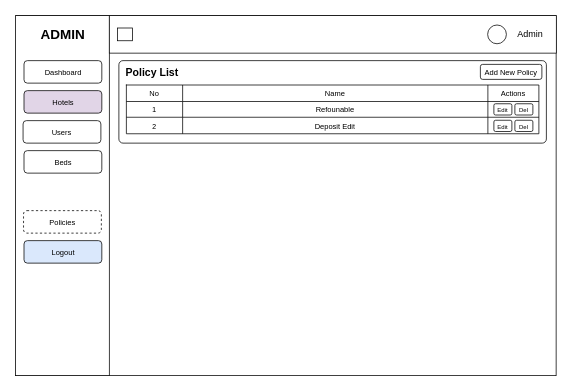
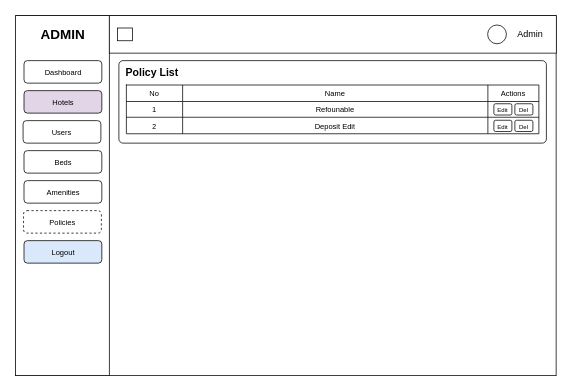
  <mxCell id="0" />
  <mxCell id="1" parent="0" />
  <mxCell id="2" value="" style="rounded=0;whiteSpace=wrap;html=1;" parent="1" vertex="1"><mxGeometry x="21" y="20" width="720" height="480" as="geometry" /></mxCell>
  <mxCell id="3" value="" style="rounded=0;whiteSpace=wrap;html=1;" parent="1" vertex="1"><mxGeometry x="20.25" y="20" width="125" height="480" as="geometry" /></mxCell>
  <mxCell id="4" value="" style="rounded=0;whiteSpace=wrap;html=1;" parent="1" vertex="1"><mxGeometry x="145.25" y="20" width="596" height="50" as="geometry" /></mxCell>
  <mxCell id="5" value="ADMIN" style="text;html=1;align=center;verticalAlign=middle;whiteSpace=wrap;rounded=0;fontSize=18;fontStyle=1" parent="1" vertex="1"><mxGeometry x="31.5" y="30" width="102.5" height="30" as="geometry" /></mxCell>
  <mxCell id="6" value="" style="group" parent="1" vertex="1" connectable="0"><mxGeometry x="604" y="30" width="132" height="30" as="geometry" /></mxCell>
  <mxCell id="7" value="" style="ellipse;whiteSpace=wrap;html=1;aspect=fixed;" parent="6" vertex="1"><mxGeometry x="45.692" y="2.5" width="25" height="25" as="geometry" /></mxCell>
  <mxCell id="8" value="Admin" style="text;html=1;align=center;verticalAlign=middle;resizable=0;points=[];autosize=1;strokeColor=none;fillColor=none;" parent="6" vertex="1"><mxGeometry x="71.997" width="60" height="30" as="geometry" /></mxCell>
  <mxCell id="9" value="" style="rounded=0;whiteSpace=wrap;html=1;" parent="1" vertex="1"><mxGeometry x="156" y="36.5" width="20" height="17" as="geometry" /></mxCell>
  <mxCell id="10" value="Dashboard" style="rounded=1;whiteSpace=wrap;html=1;fontSize=10;" parent="1" vertex="1"><mxGeometry x="31.5" y="80" width="103.75" height="30" as="geometry" /></mxCell>
  <mxCell id="11" value="&lt;font style=&quot;font-size: 10px;&quot;&gt;Hotels&lt;/font&gt;" style="rounded=1;whiteSpace=wrap;html=1;fillColor=#e1d5e7;" parent="1" vertex="1"><mxGeometry x="31.5" y="120" width="103.75" height="30" as="geometry" /></mxCell>
  <mxCell id="12" value="&lt;font style=&quot;font-size: 10px;&quot;&gt;Users&lt;/font&gt;" style="rounded=1;whiteSpace=wrap;html=1;" parent="1" vertex="1"><mxGeometry x="30.25" y="160" width="103.75" height="30" as="geometry" /></mxCell>
+ <mxCell id="13" value="&lt;font style=&quot;font-size: 10px;&quot;&gt;Amenities&lt;/font&gt;" style="rounded=1;whiteSpace=wrap;html=1;" parent="1" vertex="1"><mxGeometry x="31.5" y="240" width="103.75" height="30" as="geometry" /></mxCell>
  <mxCell id="14" value="&lt;font style=&quot;font-size: 10px;&quot;&gt;Beds&lt;/font&gt;" style="rounded=1;whiteSpace=wrap;html=1;" parent="1" vertex="1"><mxGeometry x="31.5" y="200" width="103.75" height="30" as="geometry" /></mxCell>
  <mxCell id="15" value="&lt;font style=&quot;font-size: 10px;&quot;&gt;Policies&lt;/font&gt;" style="rounded=1;whiteSpace=wrap;html=1;dashed=1;" parent="1" vertex="1"><mxGeometry x="30.88" y="280" width="103.75" height="30" as="geometry" /></mxCell>
  <mxCell id="16" value="&lt;font style=&quot;font-size: 10px;&quot;&gt;Logout&lt;/font&gt;" style="rounded=1;whiteSpace=wrap;html=1;fillColor=#dae8fc;" parent="1" vertex="1"><mxGeometry x="31.5" y="320" width="103.75" height="30" as="geometry" /></mxCell>
  <mxCell id="17" value="" style="rounded=1;whiteSpace=wrap;html=1;arcSize=5;" parent="1" vertex="1"><mxGeometry x="158" y="80" width="570" height="110" as="geometry" /></mxCell>
  <mxCell id="18" value="&lt;font style=&quot;font-size: 14px;&quot;&gt;&lt;b&gt;Policy List&lt;/b&gt;&lt;/font&gt;" style="text;html=1;align=center;verticalAlign=middle;resizable=0;points=[];autosize=1;strokeColor=none;fillColor=none;" parent="1" vertex="1"><mxGeometry x="158" y="81" width="88" height="29" as="geometry" /></mxCell>
  <mxCell id="19" value="" style="shape=table;startSize=0;container=1;collapsible=0;childLayout=tableLayout;fontSize=10;" parent="1" vertex="1"><mxGeometry x="168" y="112.5" width="550" height="65" as="geometry" /></mxCell>
  <mxCell id="20" value="" style="shape=tableRow;horizontal=0;startSize=0;swimlaneHead=0;swimlaneBody=0;strokeColor=inherit;top=0;left=0;bottom=0;right=0;collapsible=0;dropTarget=0;fillColor=none;points=[[0,0.5],[1,0.5]];portConstraint=eastwest;fontSize=10;" parent="19" vertex="1"><mxGeometry width="550" height="22" as="geometry" /></mxCell>
  <mxCell id="21" value="No" style="shape=partialRectangle;html=1;whiteSpace=wrap;connectable=0;strokeColor=inherit;overflow=hidden;fillColor=none;top=0;left=0;bottom=0;right=0;pointerEvents=1;fontSize=10;" parent="20" vertex="1"><mxGeometry width="75" height="22" as="geometry"><mxRectangle width="75" height="22" as="alternateBounds" /></mxGeometry></mxCell>
  <mxCell id="22" value="Name" style="shape=partialRectangle;html=1;whiteSpace=wrap;connectable=0;strokeColor=inherit;overflow=hidden;fillColor=none;top=0;left=0;bottom=0;right=0;pointerEvents=1;fontSize=10;" parent="20" vertex="1"><mxGeometry x="75" width="407" height="22" as="geometry"><mxRectangle width="407" height="22" as="alternateBounds" /></mxGeometry></mxCell>
  <mxCell id="23" value="Actions" style="shape=partialRectangle;html=1;whiteSpace=wrap;connectable=0;strokeColor=inherit;overflow=hidden;fillColor=none;top=0;left=0;bottom=0;right=0;pointerEvents=1;fontSize=10;" parent="20" vertex="1"><mxGeometry x="482" width="68" height="22" as="geometry"><mxRectangle width="68" height="22" as="alternateBounds" /></mxGeometry></mxCell>
  <mxCell id="24" value="" style="shape=tableRow;horizontal=0;startSize=0;swimlaneHead=0;swimlaneBody=0;strokeColor=inherit;top=0;left=0;bottom=0;right=0;collapsible=0;dropTarget=0;fillColor=none;points=[[0,0.5],[1,0.5]];portConstraint=eastwest;fontSize=10;" parent="19" vertex="1"><mxGeometry y="22" width="550" height="21" as="geometry" /></mxCell>
  <mxCell id="25" value="1" style="shape=partialRectangle;html=1;whiteSpace=wrap;connectable=0;strokeColor=inherit;overflow=hidden;fillColor=none;top=0;left=0;bottom=0;right=0;pointerEvents=1;fontSize=10;" parent="24" vertex="1"><mxGeometry width="75" height="21" as="geometry"><mxRectangle width="75" height="21" as="alternateBounds" /></mxGeometry></mxCell>
  <mxCell id="26" value="Refounable" style="shape=partialRectangle;html=1;whiteSpace=wrap;connectable=0;strokeColor=inherit;overflow=hidden;fillColor=none;top=0;left=0;bottom=0;right=0;pointerEvents=1;fontSize=10;" parent="24" vertex="1"><mxGeometry x="75" width="407" height="21" as="geometry"><mxRectangle width="407" height="21" as="alternateBounds" /></mxGeometry></mxCell>
  <mxCell id="27" value="" style="shape=partialRectangle;html=1;whiteSpace=wrap;connectable=0;strokeColor=inherit;overflow=hidden;fillColor=none;top=0;left=0;bottom=0;right=0;pointerEvents=1;fontSize=10;" parent="24" vertex="1"><mxGeometry x="482" width="68" height="21" as="geometry"><mxRectangle width="68" height="21" as="alternateBounds" /></mxGeometry></mxCell>
  <mxCell id="28" value="" style="shape=tableRow;horizontal=0;startSize=0;swimlaneHead=0;swimlaneBody=0;strokeColor=inherit;top=0;left=0;bottom=0;right=0;collapsible=0;dropTarget=0;fillColor=none;points=[[0,0.5],[1,0.5]];portConstraint=eastwest;fontSize=10;" parent="19" vertex="1"><mxGeometry y="43" width="550" height="22" as="geometry" /></mxCell>
  <mxCell id="29" value="2" style="shape=partialRectangle;html=1;whiteSpace=wrap;connectable=0;strokeColor=inherit;overflow=hidden;fillColor=none;top=0;left=0;bottom=0;right=0;pointerEvents=1;fontSize=10;" parent="28" vertex="1"><mxGeometry width="75" height="22" as="geometry"><mxRectangle width="75" height="22" as="alternateBounds" /></mxGeometry></mxCell>
  <mxCell id="30" value="&lt;span style=&quot;color: rgb(0, 0, 0);&quot;&gt;Deposit Edit&lt;/span&gt;" style="shape=partialRectangle;html=1;whiteSpace=wrap;connectable=0;strokeColor=inherit;overflow=hidden;fillColor=none;top=0;left=0;bottom=0;right=0;pointerEvents=1;fontSize=10;" parent="28" vertex="1"><mxGeometry x="75" width="407" height="22" as="geometry"><mxRectangle width="407" height="22" as="alternateBounds" /></mxGeometry></mxCell>
  <mxCell id="31" value="" style="shape=partialRectangle;html=1;whiteSpace=wrap;connectable=0;strokeColor=inherit;overflow=hidden;fillColor=none;top=0;left=0;bottom=0;right=0;pointerEvents=1;fontSize=10;" parent="28" vertex="1"><mxGeometry x="482" width="68" height="22" as="geometry"><mxRectangle width="68" height="22" as="alternateBounds" /></mxGeometry></mxCell>
  <mxCell id="32" value="&lt;font style=&quot;font-size: 8px;&quot;&gt;Edit&lt;/font&gt;" style="rounded=1;whiteSpace=wrap;html=1;" parent="1" vertex="1"><mxGeometry x="658" y="137.5" width="24" height="15" as="geometry" /></mxCell>
  <mxCell id="33" value="&lt;font style=&quot;font-size: 8px;&quot;&gt;Del&lt;/font&gt;" style="rounded=1;whiteSpace=wrap;html=1;" parent="1" vertex="1"><mxGeometry x="686" y="137.5" width="24" height="15" as="geometry" /></mxCell>
  <mxCell id="34" value="" style="shape=partialRectangle;html=1;whiteSpace=wrap;connectable=0;strokeColor=inherit;overflow=hidden;fillColor=none;top=0;left=0;bottom=0;right=0;pointerEvents=1;fontSize=10;" parent="1" vertex="1"><mxGeometry x="623" y="156.5" width="90" height="21" as="geometry"><mxRectangle width="90" height="21" as="alternateBounds" /></mxGeometry></mxCell>
  <mxCell id="35" value="&lt;font style=&quot;font-size: 8px;&quot;&gt;Edit&lt;/font&gt;" style="rounded=1;whiteSpace=wrap;html=1;" parent="1" vertex="1"><mxGeometry x="658" y="159.5" width="24" height="15" as="geometry" /></mxCell>
  <mxCell id="36" value="&lt;font style=&quot;font-size: 8px;&quot;&gt;Del&lt;/font&gt;" style="rounded=1;whiteSpace=wrap;html=1;" parent="1" vertex="1"><mxGeometry x="686" y="159.5" width="24" height="15" as="geometry" /></mxCell>
- <mxCell id="37" value="&lt;font&gt;Add New Policy&lt;/font&gt;" style="rounded=1;whiteSpace=wrap;html=1;fontSize=10;" parent="1" vertex="1"><mxGeometry x="640" y="85" width="82" height="20" as="geometry" /></mxCell>
